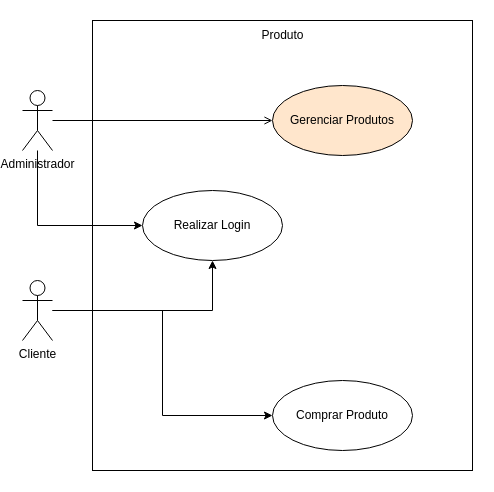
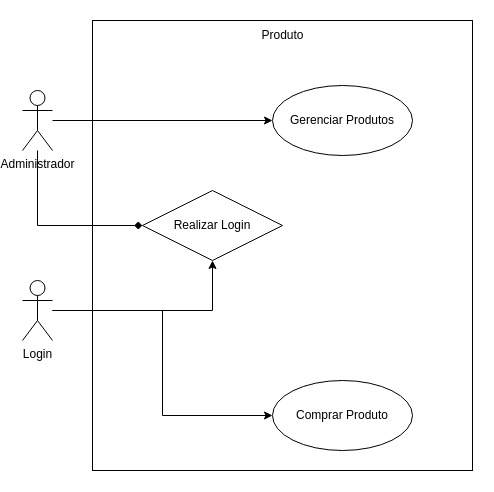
  <mxCell id="0" />
  <mxCell id="1" parent="0" />
- <mxCell id="2" style="edgeStyle=orthogonalEdgeStyle;rounded=0;orthogonalLoop=1;jettySize=auto;html=1;entryX=0;entryY=0.5;entryDx=0;entryDy=0;" edge="1" parent="1" source="4" target="5"><mxGeometry relative="1" as="geometry"><Array as="points"><mxPoint x="35" y="225" /></Array></mxGeometry></mxCell>
- <mxCell id="3" style="edgeStyle=orthogonalEdgeStyle;rounded=0;orthogonalLoop=1;jettySize=auto;html=1;entryX=0;entryY=0.5;entryDx=0;entryDy=0;endArrow=open;" edge="1" parent="1" source="4" target="9"><mxGeometry relative="1" as="geometry" /></mxCell>
+ <mxCell id="2" style="edgeStyle=orthogonalEdgeStyle;rounded=0;orthogonalLoop=1;jettySize=auto;html=1;entryX=0;entryY=0.5;entryDx=0;entryDy=0;endArrow=diamond;" edge="1" parent="1" source="4" target="5"><mxGeometry relative="1" as="geometry"><Array as="points"><mxPoint x="35" y="225" /></Array></mxGeometry></mxCell>
+ <mxCell id="3" style="edgeStyle=orthogonalEdgeStyle;rounded=0;orthogonalLoop=1;jettySize=auto;html=1;entryX=0;entryY=0.5;entryDx=0;entryDy=0;" edge="1" parent="1" source="4" target="9"><mxGeometry relative="1" as="geometry" /></mxCell>
  <mxCell id="4" value="Administrador" style="shape=umlActor;verticalLabelPosition=bottom;verticalAlign=top;html=1;" vertex="1" parent="1"><mxGeometry x="20" y="90" width="30" height="60" as="geometry" /></mxCell>
- <mxCell id="5" value="Realizar Login" style="ellipse;whiteSpace=wrap;html=1;" vertex="1" parent="1"><mxGeometry x="140" y="190" width="140" height="70" as="geometry" /></mxCell>
+ <mxCell id="5" value="Realizar Login" style="rhombus;whiteSpace=wrap;html=1;" vertex="1" parent="1"><mxGeometry x="140" y="190" width="140" height="70" as="geometry" /></mxCell>
  <mxCell id="6" style="edgeStyle=orthogonalEdgeStyle;rounded=0;orthogonalLoop=1;jettySize=auto;html=1;entryX=0.5;entryY=1;entryDx=0;entryDy=0;" edge="1" parent="1" source="8" target="5"><mxGeometry relative="1" as="geometry" /></mxCell>
  <mxCell id="7" style="edgeStyle=orthogonalEdgeStyle;rounded=0;orthogonalLoop=1;jettySize=auto;html=1;entryX=0;entryY=0.5;entryDx=0;entryDy=0;" edge="1" parent="1" source="8" target="10"><mxGeometry relative="1" as="geometry" /></mxCell>
- <mxCell id="8" value="Cliente" style="shape=umlActor;verticalLabelPosition=bottom;verticalAlign=top;html=1;" vertex="1" parent="1"><mxGeometry x="20" y="280" width="30" height="60" as="geometry" /></mxCell>
- <mxCell id="9" value="Gerenciar Produtos" style="ellipse;whiteSpace=wrap;html=1;fillColor=#ffe6cc;" vertex="1" parent="1"><mxGeometry x="270" y="85" width="140" height="70" as="geometry" /></mxCell>
+ <mxCell id="8" value="Login" style="shape=umlActor;verticalLabelPosition=bottom;verticalAlign=top;html=1;" vertex="1" parent="1"><mxGeometry x="20" y="280" width="30" height="60" as="geometry" /></mxCell>
+ <mxCell id="9" value="Gerenciar Produtos" style="ellipse;whiteSpace=wrap;html=1;" vertex="1" parent="1"><mxGeometry x="270" y="85" width="140" height="70" as="geometry" /></mxCell>
  <mxCell id="10" value="Comprar Produto" style="ellipse;whiteSpace=wrap;html=1;" vertex="1" parent="1"><mxGeometry x="270" y="380" width="140" height="70" as="geometry" /></mxCell>
  <mxCell id="11" value="&lt;div&gt;&lt;/div&gt;" style="rounded=0;whiteSpace=wrap;html=1;fillColor=none;" vertex="1" parent="1"><mxGeometry x="90" y="20" width="380" height="450" as="geometry" /></mxCell>
  <mxCell id="12" value="Produto" style="text;html=1;align=center;verticalAlign=middle;resizable=0;points=[];autosize=1;strokeColor=none;fillColor=none;" vertex="1" parent="1"><mxGeometry x="245" y="20" width="70" height="30" as="geometry" /></mxCell>
